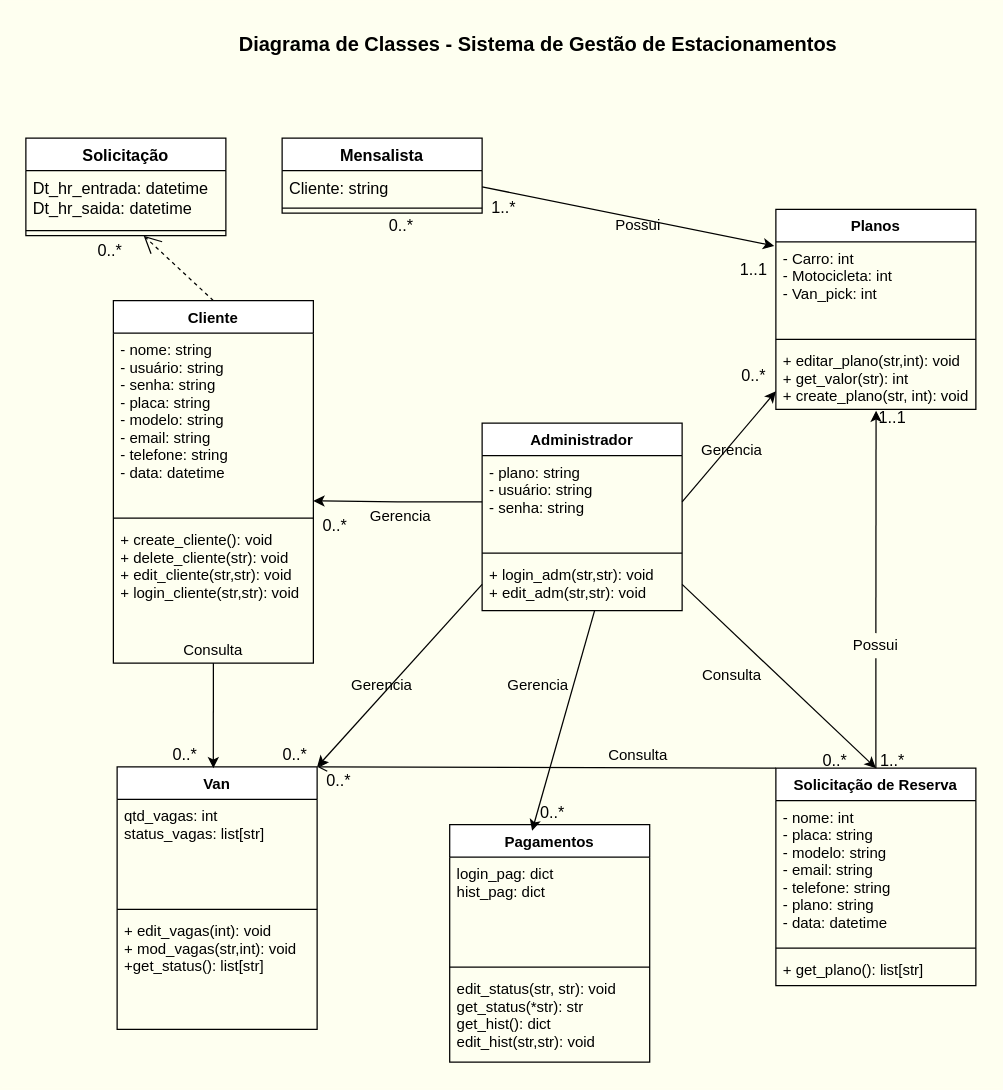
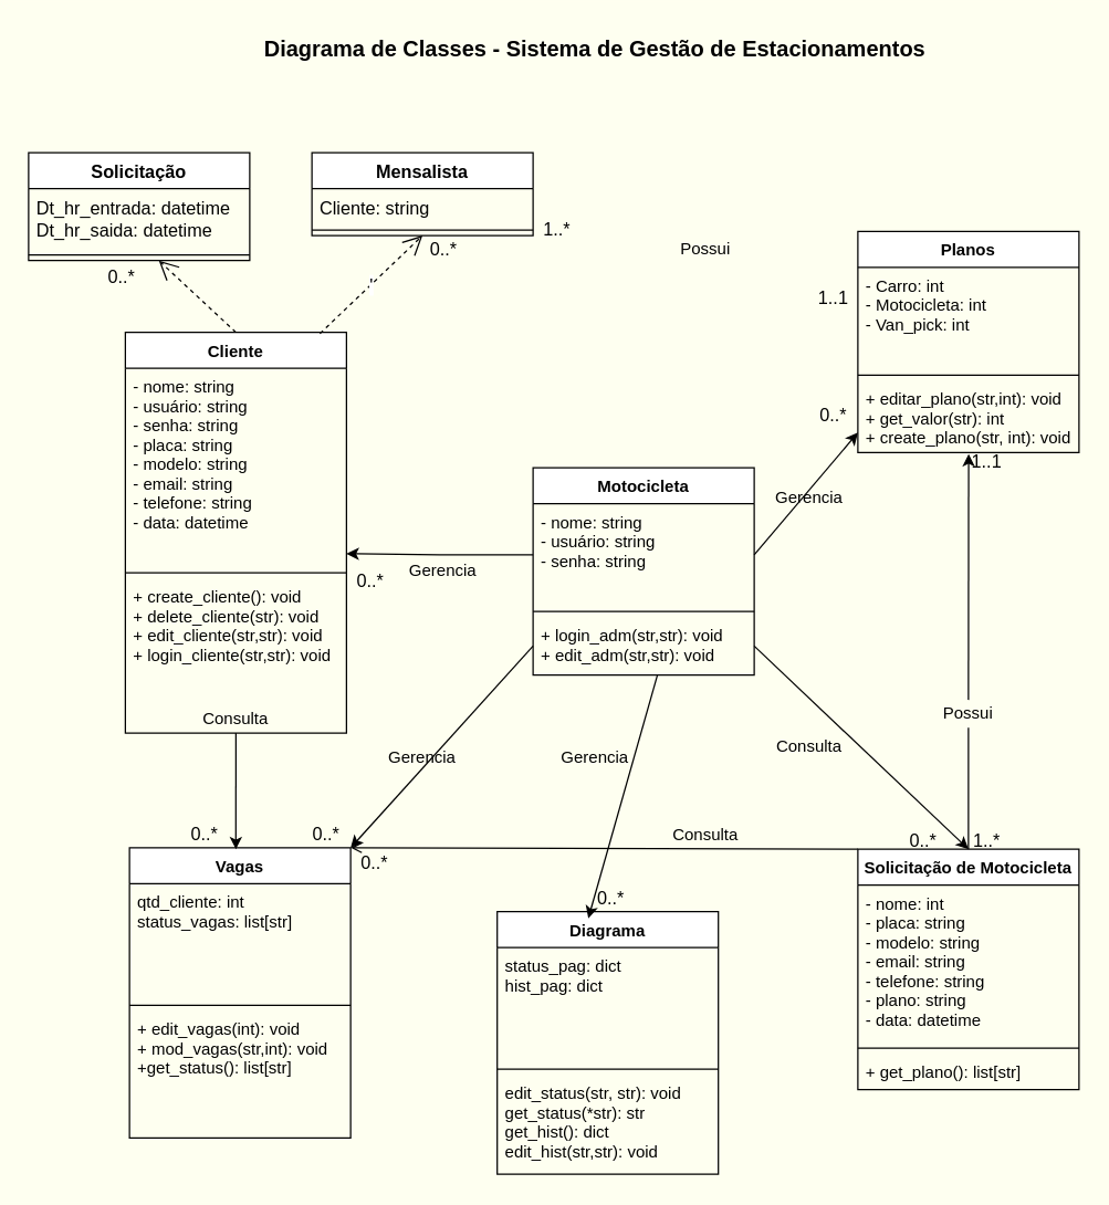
  <mxCell id="0" />
  <mxCell id="1" parent="0" />
  <mxCell id="2" value="Cliente" style="swimlane;fontStyle=1;align=center;verticalAlign=top;childLayout=stackLayout;horizontal=1;startSize=26;horizontalStack=0;resizeParent=1;resizeParentMax=0;resizeLast=0;collapsible=1;marginBottom=0;" vertex="1" parent="1"><mxGeometry x="90" y="240" width="160" height="290" as="geometry" /></mxCell>
  <mxCell id="3" value="- nome: string&#10;- usuário: string&#10;- senha: string&#10;- placa: string&#10;- modelo: string&#10;- email: string&#10;- telefone: string&#10;- data: datetime&#10;&#10;" style="text;strokeColor=none;fillColor=none;align=left;verticalAlign=top;spacingLeft=4;spacingRight=4;overflow=hidden;rotatable=0;points=[[0,0.5],[1,0.5]];portConstraint=eastwest;" vertex="1" parent="2"><mxGeometry y="26" width="160" height="144" as="geometry" /></mxCell>
  <mxCell id="4" value="" style="line;strokeWidth=1;fillColor=none;align=left;verticalAlign=middle;spacingTop=-1;spacingLeft=3;spacingRight=3;rotatable=0;labelPosition=right;points=[];portConstraint=eastwest;" vertex="1" parent="2"><mxGeometry y="170" width="160" height="8" as="geometry" /></mxCell>
  <mxCell id="5" value="+ create_cliente(): void&#10;+ delete_cliente(str): void&#10;+ edit_cliente(str,str): void&#10;+ login_cliente(str,str): void&#10;&#10;" style="text;strokeColor=none;fillColor=none;align=left;verticalAlign=top;spacingLeft=4;spacingRight=4;overflow=hidden;rotatable=0;points=[[0,0.5],[1,0.5]];portConstraint=eastwest;" vertex="1" parent="2"><mxGeometry y="178" width="160" height="92" as="geometry" /></mxCell>
  <mxCell id="6" value="Consulta" style="text;html=1;strokeColor=none;fillColor=none;align=center;verticalAlign=middle;whiteSpace=wrap;rounded=0;" vertex="1" parent="2"><mxGeometry y="270" width="160" height="20" as="geometry" /></mxCell>
- <mxCell id="7" value="Administrador" style="swimlane;fontStyle=1;align=center;verticalAlign=top;childLayout=stackLayout;horizontal=1;startSize=26;horizontalStack=0;resizeParent=1;resizeParentMax=0;resizeLast=0;collapsible=1;marginBottom=0;" vertex="1" parent="1"><mxGeometry x="385" y="338" width="160" height="150" as="geometry" /></mxCell>
- <mxCell id="8" value="- plano: string&#10;- usuário: string&#10;- senha: string" style="text;strokeColor=none;fillColor=none;align=left;verticalAlign=top;spacingLeft=4;spacingRight=4;overflow=hidden;rotatable=0;points=[[0,0.5],[1,0.5]];portConstraint=eastwest;" vertex="1" parent="7"><mxGeometry y="26" width="160" height="74" as="geometry" /></mxCell>
+ <mxCell id="7" value="Motocicleta" style="swimlane;fontStyle=1;align=center;verticalAlign=top;childLayout=stackLayout;horizontal=1;startSize=26;horizontalStack=0;resizeParent=1;resizeParentMax=0;resizeLast=0;collapsible=1;marginBottom=0;" vertex="1" parent="1"><mxGeometry x="385" y="338" width="160" height="150" as="geometry" /></mxCell>
+ <mxCell id="8" value="- nome: string&#10;- usuário: string&#10;- senha: string" style="text;strokeColor=none;fillColor=none;align=left;verticalAlign=top;spacingLeft=4;spacingRight=4;overflow=hidden;rotatable=0;points=[[0,0.5],[1,0.5]];portConstraint=eastwest;" vertex="1" parent="7"><mxGeometry y="26" width="160" height="74" as="geometry" /></mxCell>
  <mxCell id="9" value="" style="line;strokeWidth=1;fillColor=none;align=left;verticalAlign=middle;spacingTop=-1;spacingLeft=3;spacingRight=3;rotatable=0;labelPosition=right;points=[];portConstraint=eastwest;" vertex="1" parent="7"><mxGeometry y="100" width="160" height="8" as="geometry" /></mxCell>
  <mxCell id="10" value="+ login_adm(str,str): void&#10;+ edit_adm(str,str): void&#10;&#10;&#10;" style="text;strokeColor=none;fillColor=none;align=left;verticalAlign=top;spacingLeft=4;spacingRight=4;overflow=hidden;rotatable=0;points=[[0,0.5],[1,0.5]];portConstraint=eastwest;" vertex="1" parent="7"><mxGeometry y="108" width="160" height="42" as="geometry" /></mxCell>
- <mxCell id="11" value="Van" style="swimlane;fontStyle=1;align=center;verticalAlign=top;childLayout=stackLayout;horizontal=1;startSize=26;horizontalStack=0;resizeParent=1;resizeParentMax=0;resizeLast=0;collapsible=1;marginBottom=0;" vertex="1" parent="1"><mxGeometry x="93" y="613" width="160" height="210" as="geometry" /></mxCell>
- <mxCell id="12" value="qtd_vagas: int&#10;status_vagas: list[str]" style="text;strokeColor=none;fillColor=none;align=left;verticalAlign=top;spacingLeft=4;spacingRight=4;overflow=hidden;rotatable=0;points=[[0,0.5],[1,0.5]];portConstraint=eastwest;" vertex="1" parent="11"><mxGeometry y="26" width="160" height="84" as="geometry" /></mxCell>
+ <mxCell id="11" value="Vagas" style="swimlane;fontStyle=1;align=center;verticalAlign=top;childLayout=stackLayout;horizontal=1;startSize=26;horizontalStack=0;resizeParent=1;resizeParentMax=0;resizeLast=0;collapsible=1;marginBottom=0;" vertex="1" parent="1"><mxGeometry x="93" y="613" width="160" height="210" as="geometry" /></mxCell>
+ <mxCell id="12" value="qtd_cliente: int&#10;status_vagas: list[str]" style="text;strokeColor=none;fillColor=none;align=left;verticalAlign=top;spacingLeft=4;spacingRight=4;overflow=hidden;rotatable=0;points=[[0,0.5],[1,0.5]];portConstraint=eastwest;" vertex="1" parent="11"><mxGeometry y="26" width="160" height="84" as="geometry" /></mxCell>
  <mxCell id="13" value="" style="line;strokeWidth=1;fillColor=none;align=left;verticalAlign=middle;spacingTop=-1;spacingLeft=3;spacingRight=3;rotatable=0;labelPosition=right;points=[];portConstraint=eastwest;" vertex="1" parent="11"><mxGeometry y="110" width="160" height="8" as="geometry" /></mxCell>
  <mxCell id="14" value="+ edit_vagas(int): void&#10;+ mod_vagas(str,int): void&#10;+get_status(): list[str]" style="text;strokeColor=none;fillColor=none;align=left;verticalAlign=top;spacingLeft=4;spacingRight=4;overflow=hidden;rotatable=0;points=[[0,0.5],[1,0.5]];portConstraint=eastwest;" vertex="1" parent="11"><mxGeometry y="118" width="160" height="92" as="geometry" /></mxCell>
  <mxCell id="15" style="edgeStyle=none;rounded=0;orthogonalLoop=1;jettySize=auto;html=1;exitX=0;exitY=0;exitDx=0;exitDy=0;startArrow=none;startFill=0;" edge="1" parent="1" source="16"><mxGeometry relative="1" as="geometry"><mxPoint x="359.001" y="658.996" as="targetPoint" /></mxGeometry></mxCell>
- <mxCell id="16" value="Pagamentos" style="swimlane;fontStyle=1;align=center;verticalAlign=top;childLayout=stackLayout;horizontal=1;startSize=26;horizontalStack=0;resizeParent=1;resizeParentMax=0;resizeLast=0;collapsible=1;marginBottom=0;" vertex="1" parent="1"><mxGeometry x="359.06" y="659.29" width="160" height="190" as="geometry" /></mxCell>
- <mxCell id="17" value="login_pag: dict&#10;hist_pag: dict" style="text;strokeColor=none;fillColor=none;align=left;verticalAlign=top;spacingLeft=4;spacingRight=4;overflow=hidden;rotatable=0;points=[[0,0.5],[1,0.5]];portConstraint=eastwest;" vertex="1" parent="16"><mxGeometry y="26" width="160" height="84" as="geometry" /></mxCell>
+ <mxCell id="16" value="Diagrama" style="swimlane;fontStyle=1;align=center;verticalAlign=top;childLayout=stackLayout;horizontal=1;startSize=26;horizontalStack=0;resizeParent=1;resizeParentMax=0;resizeLast=0;collapsible=1;marginBottom=0;" vertex="1" parent="1"><mxGeometry x="359.06" y="659.29" width="160" height="190" as="geometry" /></mxCell>
+ <mxCell id="17" value="status_pag: dict&#10;hist_pag: dict" style="text;strokeColor=none;fillColor=none;align=left;verticalAlign=top;spacingLeft=4;spacingRight=4;overflow=hidden;rotatable=0;points=[[0,0.5],[1,0.5]];portConstraint=eastwest;" vertex="1" parent="16"><mxGeometry y="26" width="160" height="84" as="geometry" /></mxCell>
  <mxCell id="18" value="" style="line;strokeWidth=1;fillColor=none;align=left;verticalAlign=middle;spacingTop=-1;spacingLeft=3;spacingRight=3;rotatable=0;labelPosition=right;points=[];portConstraint=eastwest;" vertex="1" parent="16"><mxGeometry y="110" width="160" height="8" as="geometry" /></mxCell>
  <mxCell id="19" value="edit_status(str, str): void&#10;get_status(*str): str&#10;get_hist(): dict&#10;edit_hist(str,str): void" style="text;strokeColor=none;fillColor=none;align=left;verticalAlign=top;spacingLeft=4;spacingRight=4;overflow=hidden;rotatable=0;points=[[0,0.5],[1,0.5]];portConstraint=eastwest;" vertex="1" parent="16"><mxGeometry y="118" width="160" height="72" as="geometry" /></mxCell>
  <mxCell id="20" style="edgeStyle=none;rounded=0;orthogonalLoop=1;jettySize=auto;html=1;exitX=0.5;exitY=0;exitDx=0;exitDy=0;startArrow=none;startFill=0;entryX=0.501;entryY=1.02;entryDx=0;entryDy=0;entryPerimeter=0;" edge="1" parent="1" source="43" target="29"><mxGeometry relative="1" as="geometry"><mxPoint x="700" y="444" as="targetPoint" /></mxGeometry></mxCell>
  <mxCell id="21" style="edgeStyle=none;rounded=0;orthogonalLoop=1;jettySize=auto;html=1;exitX=0;exitY=0;exitDx=0;exitDy=0;entryX=1;entryY=0;entryDx=0;entryDy=0;startArrow=none;startFill=0;endArrow=open;" edge="1" parent="1" source="22" target="11"><mxGeometry relative="1" as="geometry" /></mxCell>
- <mxCell id="22" value="Solicitação de Reserva" style="swimlane;fontStyle=1;align=center;verticalAlign=top;childLayout=stackLayout;horizontal=1;startSize=26;horizontalStack=0;resizeParent=1;resizeParentMax=0;resizeLast=0;collapsible=1;marginBottom=0;" vertex="1" parent="1"><mxGeometry x="620" y="614" width="160" height="174" as="geometry" /></mxCell>
+ <mxCell id="22" value="Solicitação de Motocicleta" style="swimlane;fontStyle=1;align=center;verticalAlign=top;childLayout=stackLayout;horizontal=1;startSize=26;horizontalStack=0;resizeParent=1;resizeParentMax=0;resizeLast=0;collapsible=1;marginBottom=0;" vertex="1" parent="1"><mxGeometry x="620" y="614" width="160" height="174" as="geometry" /></mxCell>
  <mxCell id="23" value="- nome: int&#10;- placa: string&#10;- modelo: string&#10;- email: string&#10;- telefone: string&#10;- plano: string&#10;- data: datetime" style="text;strokeColor=none;fillColor=none;align=left;verticalAlign=top;spacingLeft=4;spacingRight=4;overflow=hidden;rotatable=0;points=[[0,0.5],[1,0.5]];portConstraint=eastwest;" vertex="1" parent="22"><mxGeometry y="26" width="160" height="114" as="geometry" /></mxCell>
  <mxCell id="24" value="" style="line;strokeWidth=1;fillColor=none;align=left;verticalAlign=middle;spacingTop=-1;spacingLeft=3;spacingRight=3;rotatable=0;labelPosition=right;points=[];portConstraint=eastwest;" vertex="1" parent="22"><mxGeometry y="140" width="160" height="8" as="geometry" /></mxCell>
  <mxCell id="25" value="+ get_plano(): list[str]" style="text;strokeColor=none;fillColor=none;align=left;verticalAlign=top;spacingLeft=4;spacingRight=4;overflow=hidden;rotatable=0;points=[[0,0.5],[1,0.5]];portConstraint=eastwest;" vertex="1" parent="22"><mxGeometry y="148" width="160" height="26" as="geometry" /></mxCell>
  <mxCell id="26" value="Planos" style="swimlane;fontStyle=1;align=center;verticalAlign=top;childLayout=stackLayout;horizontal=1;startSize=26;horizontalStack=0;resizeParent=1;resizeParentMax=0;resizeLast=0;collapsible=1;marginBottom=0;" vertex="1" parent="1"><mxGeometry x="620" y="167" width="160" height="160" as="geometry" /></mxCell>
  <mxCell id="27" value="- Carro: int&#10;- Motocicleta: int&#10;- Van_pick: int" style="text;strokeColor=none;fillColor=none;align=left;verticalAlign=top;spacingLeft=4;spacingRight=4;overflow=hidden;rotatable=0;points=[[0,0.5],[1,0.5]];portConstraint=eastwest;" vertex="1" parent="26"><mxGeometry y="26" width="160" height="74" as="geometry" /></mxCell>
  <mxCell id="28" value="" style="line;strokeWidth=1;fillColor=none;align=left;verticalAlign=middle;spacingTop=-1;spacingLeft=3;spacingRight=3;rotatable=0;labelPosition=right;points=[];portConstraint=eastwest;" vertex="1" parent="26"><mxGeometry y="100" width="160" height="8" as="geometry" /></mxCell>
  <mxCell id="29" value="+ editar_plano(str,int): void&#10;+ get_valor(str): int&#10;+ create_plano(str, int): void" style="text;strokeColor=none;fillColor=none;align=left;verticalAlign=top;spacingLeft=4;spacingRight=4;overflow=hidden;rotatable=0;points=[[0,0.5],[1,0.5]];portConstraint=eastwest;" vertex="1" parent="26"><mxGeometry y="108" width="160" height="52" as="geometry" /></mxCell>
- <mxCell id="30" value="" style="endArrow=classic;html=1;rounded=0;exitX=1;exitY=0.5;exitDx=0;exitDy=0;startArrow=none;startFill=0;entryX=-0.008;entryY=0.044;entryDx=0;entryDy=0;entryPerimeter=0;" edge="1" parent="1" source="58" target="27"><mxGeometry width="50" height="50" relative="1" as="geometry"><mxPoint x="540" y="364" as="sourcePoint" /><mxPoint x="570" y="314" as="targetPoint" /></mxGeometry></mxCell>
  <mxCell id="31" style="edgeStyle=orthogonalEdgeStyle;rounded=0;orthogonalLoop=1;jettySize=auto;html=1;exitX=0;exitY=0.5;exitDx=0;exitDy=0;entryX=1;entryY=0.932;entryDx=0;entryDy=0;entryPerimeter=0;startArrow=none;startFill=0;" edge="1" parent="1" source="8" target="3"><mxGeometry relative="1" as="geometry" /></mxCell>
  <mxCell id="32" style="rounded=0;orthogonalLoop=1;jettySize=auto;html=1;exitX=1;exitY=0.5;exitDx=0;exitDy=0;entryX=0;entryY=0.723;entryDx=0;entryDy=0;entryPerimeter=0;startArrow=none;startFill=0;" edge="1" parent="1" source="8" target="29"><mxGeometry relative="1" as="geometry" /></mxCell>
  <mxCell id="33" value="" style="endArrow=classic;html=1;rounded=0;exitX=1;exitY=0.5;exitDx=0;exitDy=0;entryX=0.5;entryY=0;entryDx=0;entryDy=0;" edge="1" parent="1" source="10" target="22"><mxGeometry width="50" height="50" relative="1" as="geometry"><mxPoint x="390" y="594" as="sourcePoint" /><mxPoint x="440" y="544" as="targetPoint" /></mxGeometry></mxCell>
  <mxCell id="34" value="Possui" style="text;html=1;strokeColor=none;fillColor=none;align=center;verticalAlign=middle;whiteSpace=wrap;rounded=0;" vertex="1" parent="1"><mxGeometry x="475" y="170" width="70" height="20" as="geometry" /></mxCell>
  <mxCell id="35" value="Gerencia" style="text;html=1;strokeColor=none;fillColor=none;align=center;verticalAlign=middle;whiteSpace=wrap;rounded=0;" vertex="1" parent="1"><mxGeometry x="550" y="350" width="70" height="20" as="geometry" /></mxCell>
  <mxCell id="36" value="Gerencia" style="text;html=1;strokeColor=none;fillColor=none;align=center;verticalAlign=middle;whiteSpace=wrap;rounded=0;" vertex="1" parent="1"><mxGeometry x="285" y="403" width="70" height="20" as="geometry" /></mxCell>
  <mxCell id="37" value="Consulta" style="text;html=1;strokeColor=none;fillColor=none;align=center;verticalAlign=middle;whiteSpace=wrap;rounded=0;" vertex="1" parent="1"><mxGeometry x="550" y="530" width="70" height="20" as="geometry" /></mxCell>
  <mxCell id="38" value="Gerencia" style="text;html=1;strokeColor=none;fillColor=none;align=center;verticalAlign=middle;whiteSpace=wrap;rounded=0;" vertex="1" parent="1"><mxGeometry x="395.06" y="538" width="70" height="20" as="geometry" /></mxCell>
  <mxCell id="39" value="" style="endArrow=classic;html=1;rounded=0;exitX=0.562;exitY=1.006;exitDx=0;exitDy=0;exitPerimeter=0;entryX=0.412;entryY=0.025;entryDx=0;entryDy=0;entryPerimeter=0;" edge="1" parent="1" source="10" target="16"><mxGeometry width="50" height="50" relative="1" as="geometry"><mxPoint x="530" y="564" as="sourcePoint" /><mxPoint x="425" y="614" as="targetPoint" /></mxGeometry></mxCell>
  <mxCell id="40" style="edgeStyle=none;rounded=0;orthogonalLoop=1;jettySize=auto;html=1;exitX=0;exitY=0.5;exitDx=0;exitDy=0;entryX=1;entryY=0;entryDx=0;entryDy=0;startArrow=none;startFill=0;" edge="1" parent="1" source="10" target="11"><mxGeometry relative="1" as="geometry" /></mxCell>
  <mxCell id="41" value="Gerencia" style="text;html=1;strokeColor=none;fillColor=none;align=center;verticalAlign=middle;whiteSpace=wrap;rounded=0;" vertex="1" parent="1"><mxGeometry x="270" y="538" width="70" height="20" as="geometry" /></mxCell>
  <mxCell id="42" value="" style="endArrow=classic;html=1;rounded=0;startArrow=none;entryX=0.481;entryY=0.005;entryDx=0;entryDy=0;entryPerimeter=0;" edge="1" parent="1" source="6" target="11"><mxGeometry width="50" height="50" relative="1" as="geometry"><mxPoint x="160" y="538" as="sourcePoint" /><mxPoint x="170" y="604" as="targetPoint" /></mxGeometry></mxCell>
  <mxCell id="43" value="Possui" style="text;html=1;strokeColor=none;fillColor=none;align=center;verticalAlign=middle;whiteSpace=wrap;rounded=0;" vertex="1" parent="1"><mxGeometry x="665" y="506" width="70" height="20" as="geometry" /></mxCell>
  <mxCell id="44" value="" style="edgeStyle=none;rounded=0;orthogonalLoop=1;jettySize=auto;html=1;exitX=0.5;exitY=0;exitDx=0;exitDy=0;startArrow=none;startFill=0;endArrow=none;" edge="1" parent="1" source="22" target="43"><mxGeometry relative="1" as="geometry"><mxPoint x="700" y="614" as="sourcePoint" /><mxPoint x="693.061" y="444" as="targetPoint" /></mxGeometry></mxCell>
  <mxCell id="45" value="Consulta" style="text;html=1;strokeColor=none;fillColor=none;align=center;verticalAlign=middle;whiteSpace=wrap;rounded=0;" vertex="1" parent="1"><mxGeometry x="475" y="594" width="70" height="20" as="geometry" /></mxCell>
  <mxCell id="46" value="1..1" style="text;html=1;strokeColor=none;fillColor=none;align=center;verticalAlign=middle;whiteSpace=wrap;rounded=0;fontSize=13;" vertex="1" parent="1"><mxGeometry x="585" y="210" width="35" height="10" as="geometry" /></mxCell>
  <mxCell id="47" value="1..*" style="text;html=1;strokeColor=none;fillColor=none;align=center;verticalAlign=middle;whiteSpace=wrap;rounded=0;fontSize=13;" vertex="1" parent="1"><mxGeometry x="385" y="160" width="35" height="10" as="geometry" /></mxCell>
  <mxCell id="48" value="1..1" style="text;html=1;strokeColor=none;fillColor=none;align=center;verticalAlign=middle;whiteSpace=wrap;rounded=0;fontSize=13;" vertex="1" parent="1"><mxGeometry x="696" y="328" width="35" height="10" as="geometry" /></mxCell>
  <mxCell id="49" value="1..*" style="text;html=1;strokeColor=none;fillColor=none;align=center;verticalAlign=middle;whiteSpace=wrap;rounded=0;fontSize=13;" vertex="1" parent="1"><mxGeometry x="696" y="603" width="35" height="10" as="geometry" /></mxCell>
  <mxCell id="50" value="0..*" style="text;html=1;strokeColor=none;fillColor=none;align=center;verticalAlign=middle;whiteSpace=wrap;rounded=0;fontSize=13;" vertex="1" parent="1"><mxGeometry x="650" y="603" width="35" height="10" as="geometry" /></mxCell>
  <mxCell id="51" value="0..*" style="text;html=1;strokeColor=none;fillColor=none;align=center;verticalAlign=middle;whiteSpace=wrap;rounded=0;fontSize=13;" vertex="1" parent="1"><mxGeometry x="424.06" y="639" width="35" height="20" as="geometry" /></mxCell>
  <mxCell id="52" value="0..*" style="text;html=1;strokeColor=none;fillColor=none;align=center;verticalAlign=middle;whiteSpace=wrap;rounded=0;fontSize=13;" vertex="1" parent="1"><mxGeometry x="253" y="614" width="35" height="20" as="geometry" /></mxCell>
  <mxCell id="53" value="0..*" style="text;html=1;strokeColor=none;fillColor=none;align=center;verticalAlign=middle;whiteSpace=wrap;rounded=0;fontSize=13;" vertex="1" parent="1"><mxGeometry x="218" y="593" width="35" height="20" as="geometry" /></mxCell>
  <mxCell id="54" value="0..*" style="text;html=1;strokeColor=none;fillColor=none;align=center;verticalAlign=middle;whiteSpace=wrap;rounded=0;fontSize=13;" vertex="1" parent="1"><mxGeometry x="130" y="593" width="35" height="20" as="geometry" /></mxCell>
  <mxCell id="55" value="0..*" style="text;html=1;strokeColor=none;fillColor=none;align=center;verticalAlign=middle;whiteSpace=wrap;rounded=0;fontSize=13;" vertex="1" parent="1"><mxGeometry x="250" y="410" width="35" height="20" as="geometry" /></mxCell>
  <mxCell id="56" value="0..*" style="text;html=1;strokeColor=none;fillColor=none;align=center;verticalAlign=middle;whiteSpace=wrap;rounded=0;fontSize=13;" vertex="1" parent="1"><mxGeometry x="302.5" y="170" width="35" height="20" as="geometry" /></mxCell>
  <mxCell id="57" value="Mensalista" style="swimlane;fontStyle=1;align=center;verticalAlign=top;childLayout=stackLayout;horizontal=1;startSize=26;horizontalStack=0;resizeParent=1;resizeParentMax=0;resizeLast=0;collapsible=1;marginBottom=0;fontSize=13;" vertex="1" parent="1"><mxGeometry x="225" y="110" width="160" height="60" as="geometry" /></mxCell>
  <mxCell id="58" value="Cliente: string" style="text;strokeColor=none;fillColor=none;align=left;verticalAlign=top;spacingLeft=4;spacingRight=4;overflow=hidden;rotatable=0;points=[[0,0.5],[1,0.5]];portConstraint=eastwest;fontSize=13;" vertex="1" parent="57"><mxGeometry y="26" width="160" height="26" as="geometry" /></mxCell>
  <mxCell id="59" value="" style="line;strokeWidth=1;fillColor=none;align=left;verticalAlign=middle;spacingTop=-1;spacingLeft=3;spacingRight=3;rotatable=0;labelPosition=right;points=[];portConstraint=eastwest;fontSize=13;" vertex="1" parent="57"><mxGeometry y="52" width="160" height="8" as="geometry" /></mxCell>
  <mxCell id="60" value="Solicitação" style="swimlane;fontStyle=1;align=center;verticalAlign=top;childLayout=stackLayout;horizontal=1;startSize=26;horizontalStack=0;resizeParent=1;resizeParentMax=0;resizeLast=0;collapsible=1;marginBottom=0;fontSize=13;" vertex="1" parent="1"><mxGeometry x="20" y="110" width="160" height="78" as="geometry" /></mxCell>
  <mxCell id="61" value="Dt_hr_entrada: datetime&#10;Dt_hr_saida: datetime" style="text;strokeColor=none;fillColor=none;align=left;verticalAlign=top;spacingLeft=4;spacingRight=4;overflow=hidden;rotatable=0;points=[[0,0.5],[1,0.5]];portConstraint=eastwest;fontSize=13;" vertex="1" parent="60"><mxGeometry y="26" width="160" height="44" as="geometry" /></mxCell>
  <mxCell id="62" value="" style="line;strokeWidth=1;fillColor=none;align=left;verticalAlign=middle;spacingTop=-1;spacingLeft=3;spacingRight=3;rotatable=0;labelPosition=right;points=[];portConstraint=eastwest;fontSize=13;" vertex="1" parent="60"><mxGeometry y="70" width="160" height="8" as="geometry" /></mxCell>
+ <mxCell id="63" value="'" style="endArrow=open;endSize=12;dashed=1;html=1;rounded=0;fontSize=13;entryX=0.5;entryY=1;entryDx=0;entryDy=0;exitX=0.88;exitY=0.003;exitDx=0;exitDy=0;exitPerimeter=0;" edge="1" parent="1" source="2" target="57"><mxGeometry width="160" relative="1" as="geometry"><mxPoint x="290" y="310" as="sourcePoint" /><mxPoint x="450" y="310" as="targetPoint" /></mxGeometry></mxCell>
  <mxCell id="64" value="" style="endArrow=open;endSize=12;dashed=1;html=1;rounded=0;fontSize=13;entryX=0.589;entryY=1.007;entryDx=0;entryDy=0;entryPerimeter=0;exitX=0.5;exitY=0;exitDx=0;exitDy=0;" edge="1" parent="1" source="2" target="62"><mxGeometry width="160" relative="1" as="geometry"><mxPoint x="290" y="310" as="sourcePoint" /><mxPoint x="450" y="310" as="targetPoint" /></mxGeometry></mxCell>
  <mxCell id="65" value="0..*" style="text;html=1;strokeColor=none;fillColor=none;align=center;verticalAlign=middle;whiteSpace=wrap;rounded=0;fontSize=13;" vertex="1" parent="1"><mxGeometry x="585" y="290" width="35" height="20" as="geometry" /></mxCell>
  <mxCell id="66" value="0..*" style="text;html=1;strokeColor=none;fillColor=none;align=center;verticalAlign=middle;whiteSpace=wrap;rounded=0;fontSize=13;" vertex="1" parent="1"><mxGeometry x="70" y="190" width="35" height="20" as="geometry" /></mxCell>
  <mxCell id="67" value="&lt;font style=&quot;font-size: 16px;&quot;&gt;&lt;b&gt;Diagrama de Classes - Sistema de Gestão de Estacionamentos&lt;/b&gt;&lt;/font&gt;" style="text;html=1;strokeColor=none;fillColor=none;align=center;verticalAlign=middle;whiteSpace=wrap;rounded=0;fontSize=13;" vertex="1" parent="1"><mxGeometry x="180" y="20" width="500" height="30" as="geometry" /></mxCell>
